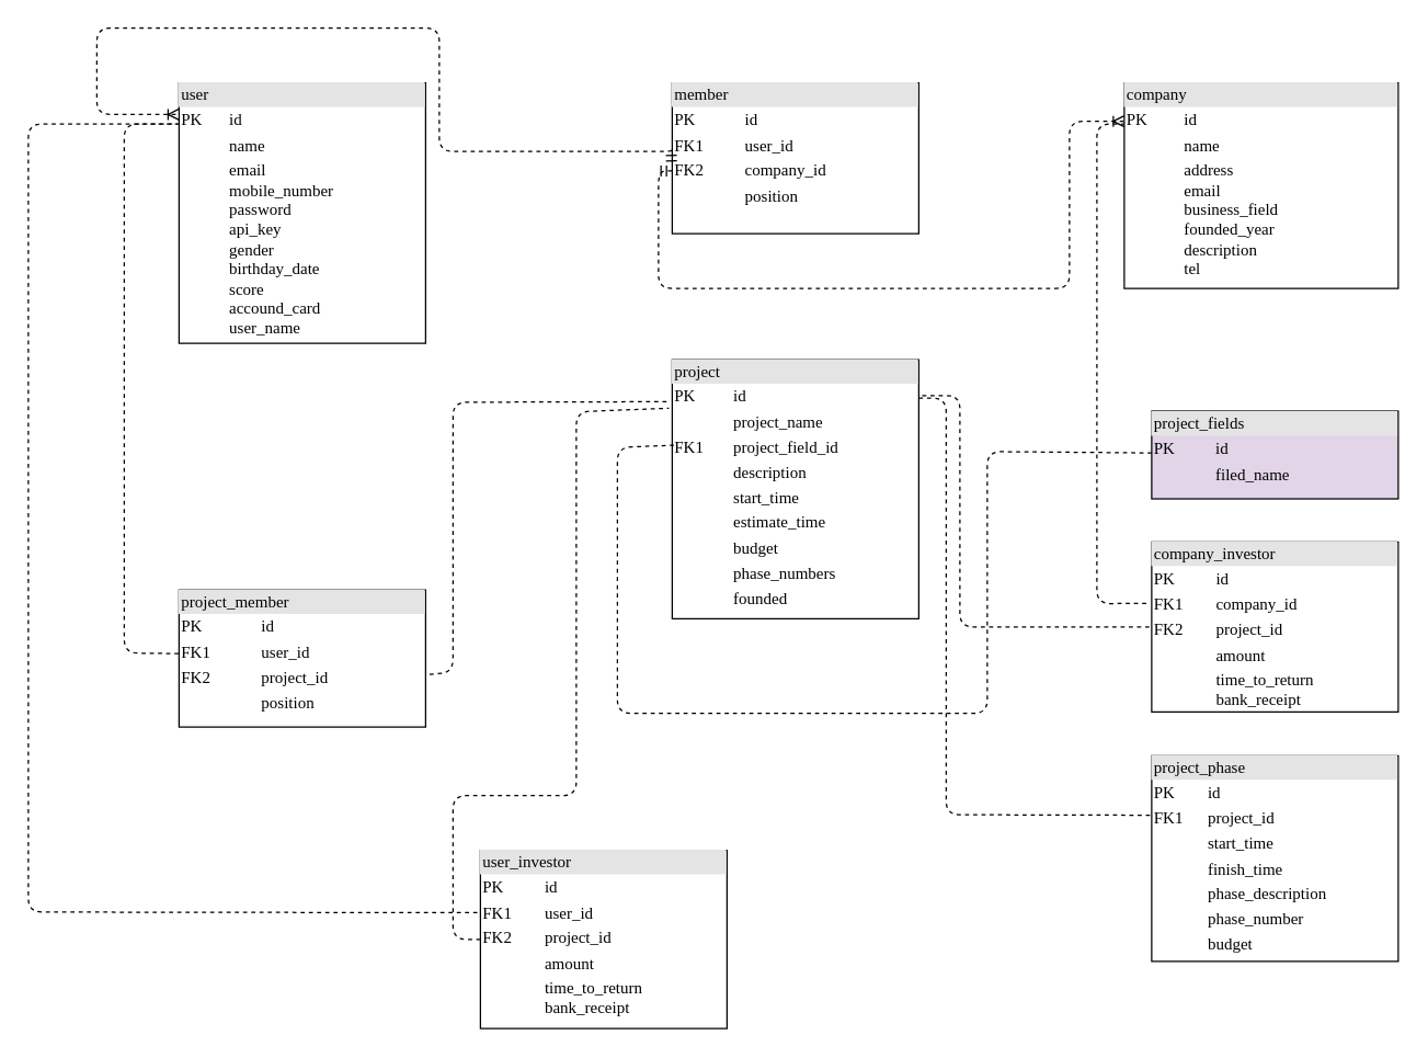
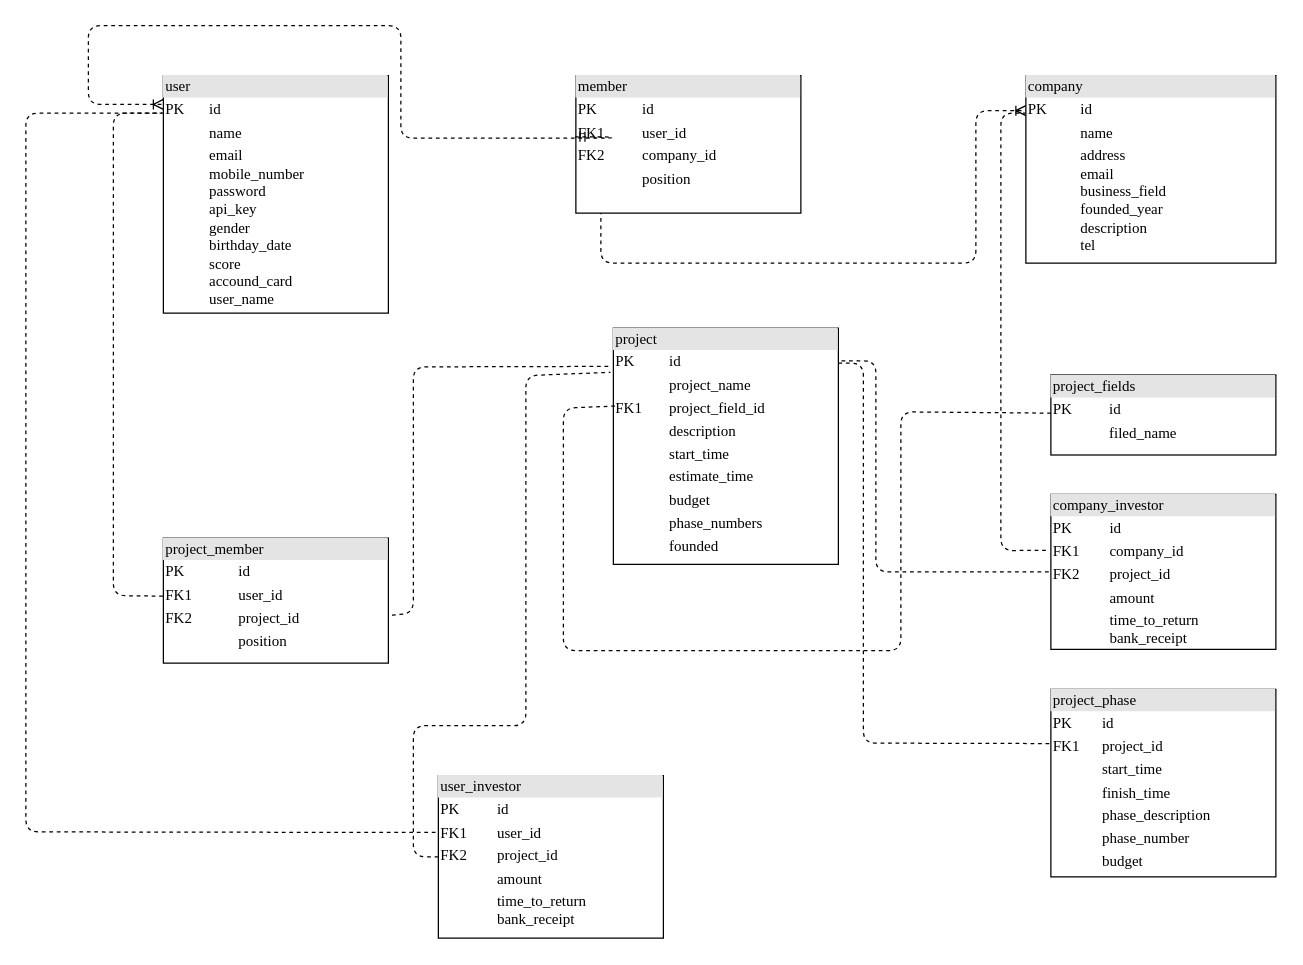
  <mxCell id="0" />
  <mxCell id="1" parent="0" />
  <mxCell id="2" value="&lt;div style=&quot;box-sizing: border-box ; width: 100% ; background: #e4e4e4 ; padding: 2px&quot;&gt;project&lt;/div&gt;&lt;table style=&quot;width: 100% ; font-size: 1em&quot; cellpadding=&quot;2&quot; cellspacing=&quot;0&quot;&gt;&lt;tbody&gt;&lt;tr&gt;&lt;td&gt;PK&lt;/td&gt;&lt;td&gt;id&lt;/td&gt;&lt;/tr&gt;&lt;tr&gt;&lt;td&gt;&lt;br&gt;&lt;/td&gt;&lt;td&gt;project_name&lt;/td&gt;&lt;/tr&gt;&lt;tr&gt;&lt;td&gt;FK1&lt;/td&gt;&lt;td&gt;project_field_id&lt;/td&gt;&lt;/tr&gt;&lt;tr&gt;&lt;td&gt;&lt;br&gt;&lt;/td&gt;&lt;td&gt;description&lt;br&gt;&lt;/td&gt;&lt;/tr&gt;&lt;tr&gt;&lt;td&gt;&lt;br&gt;&lt;/td&gt;&lt;td&gt;start_time&lt;br&gt;&lt;/td&gt;&lt;/tr&gt;&lt;tr&gt;&lt;td&gt;&lt;br&gt;&lt;/td&gt;&lt;td&gt;estimate_time&lt;/td&gt;&lt;/tr&gt;&lt;tr&gt;&lt;td&gt;&lt;br&gt;&lt;/td&gt;&lt;td&gt;budget&lt;br&gt;&lt;/td&gt;&lt;/tr&gt;&lt;tr&gt;&lt;td&gt;&lt;br&gt;&lt;/td&gt;&lt;td&gt;phase_numbers&lt;br&gt;&lt;/td&gt;&lt;/tr&gt;&lt;tr&gt;&lt;td&gt;&lt;br&gt;&lt;/td&gt;&lt;td&gt;founded&lt;br&gt;&lt;/td&gt;&lt;/tr&gt;&lt;tr&gt;&lt;td&gt;&lt;br&gt;&lt;/td&gt;&lt;td&gt;&lt;br&gt;&lt;/td&gt;&lt;/tr&gt;&lt;/tbody&gt;&lt;/table&gt;" style="verticalAlign=top;align=left;overflow=fill;html=1;rounded=0;shadow=0;comic=0;labelBackgroundColor=none;strokeColor=#000000;strokeWidth=1;fillColor=#ffffff;fontFamily=Verdana;fontSize=12;fontColor=#000000;" parent="1" vertex="1"><mxGeometry x="490" y="262" width="180" height="189" as="geometry" /></mxCell>
  <mxCell id="3" value="&lt;div style=&quot;box-sizing: border-box ; width: 100% ; background: #e4e4e4 ; padding: 2px&quot;&gt;user_investor&lt;/div&gt;&lt;table style=&quot;width: 100% ; font-size: 1em&quot; cellpadding=&quot;2&quot; cellspacing=&quot;0&quot;&gt;&lt;tbody&gt;&lt;tr&gt;&lt;td&gt;PK&lt;/td&gt;&lt;td&gt;id&lt;/td&gt;&lt;/tr&gt;&lt;tr&gt;&lt;td&gt;FK1&lt;/td&gt;&lt;td&gt;user_id&lt;/td&gt;&lt;/tr&gt;&lt;tr&gt;&lt;td&gt;FK2&lt;/td&gt;&lt;td&gt;project_id&lt;/td&gt;&lt;/tr&gt;&lt;tr&gt;&lt;td&gt;&lt;br&gt;&lt;/td&gt;&lt;td&gt;amount&lt;br&gt;&lt;/td&gt;&lt;/tr&gt;&lt;tr&gt;&lt;td&gt;&lt;br&gt;&lt;/td&gt;&lt;td&gt;time_to_return&lt;br&gt;bank_receipt&lt;/td&gt;&lt;/tr&gt;&lt;/tbody&gt;&lt;/table&gt;" style="verticalAlign=top;align=left;overflow=fill;html=1;rounded=0;shadow=0;comic=0;labelBackgroundColor=none;strokeColor=#000000;strokeWidth=1;fillColor=#ffffff;fontFamily=Verdana;fontSize=12;fontColor=#000000;" parent="1" vertex="1"><mxGeometry x="350" y="620" width="180" height="130" as="geometry" /></mxCell>
  <mxCell id="4" value="&lt;div style=&quot;box-sizing: border-box ; width: 100% ; background: #e4e4e4 ; padding: 2px&quot;&gt;company&lt;/div&gt;&lt;table style=&quot;width: 100% ; font-size: 1em&quot; cellpadding=&quot;2&quot; cellspacing=&quot;0&quot;&gt;&lt;tbody&gt;&lt;tr&gt;&lt;td&gt;PK&lt;/td&gt;&lt;td&gt;id&lt;/td&gt;&lt;/tr&gt;&lt;tr&gt;&lt;td&gt;&lt;br&gt;&lt;/td&gt;&lt;td&gt;name&lt;/td&gt;&lt;/tr&gt;&lt;tr&gt;&lt;td&gt;&lt;/td&gt;&lt;td&gt;address&lt;br&gt;email&lt;br&gt;business_field&lt;br&gt;founded_year&lt;br&gt;description&lt;br&gt;tel&lt;br&gt;&lt;br&gt;&lt;br&gt;&lt;br&gt;&lt;/td&gt;&lt;/tr&gt;&lt;/tbody&gt;&lt;/table&gt;" style="verticalAlign=top;align=left;overflow=fill;html=1;rounded=0;shadow=0;comic=0;labelBackgroundColor=none;strokeColor=#000000;strokeWidth=1;fillColor=#ffffff;fontFamily=Verdana;fontSize=12;fontColor=#000000;" parent="1" vertex="1"><mxGeometry x="820" y="60" width="200" height="150" as="geometry" /></mxCell>
  <mxCell id="5" style="edgeStyle=orthogonalEdgeStyle;html=1;dashed=1;labelBackgroundColor=none;startArrow=ERmandOne;endArrow=ERoneToMany;fontFamily=Verdana;fontSize=12;align=left;exitX=-0.001;exitY=0.584;exitDx=0;exitDy=0;exitPerimeter=0;" parent="1" source="6" edge="1"><mxGeometry relative="1" as="geometry"><mxPoint x="820" y="88" as="targetPoint" /><Array as="points"><mxPoint x="480" y="125" /><mxPoint x="480" y="210" /><mxPoint x="780" y="210" /><mxPoint x="780" y="88" /></Array></mxGeometry></mxCell>
- <mxCell id="6" value="&lt;div style=&quot;box-sizing: border-box ; width: 100% ; background: #e4e4e4 ; padding: 2px&quot;&gt;member&lt;/div&gt;&lt;table style=&quot;width: 100% ; font-size: 1em&quot; cellpadding=&quot;2&quot; cellspacing=&quot;0&quot;&gt;&lt;tbody&gt;&lt;tr&gt;&lt;td&gt;PK&lt;/td&gt;&lt;td&gt;id&lt;/td&gt;&lt;/tr&gt;&lt;tr&gt;&lt;td&gt;FK1&lt;/td&gt;&lt;td&gt;user_id&lt;/td&gt;&lt;/tr&gt;&lt;tr&gt;&lt;td&gt;FK2&lt;/td&gt;&lt;td&gt;company_id&lt;/td&gt;&lt;/tr&gt;&lt;tr&gt;&lt;td&gt;&lt;br&gt;&lt;/td&gt;&lt;td&gt;position&lt;/td&gt;&lt;/tr&gt;&lt;tr&gt;&lt;td&gt;&lt;br&gt;&lt;/td&gt;&lt;td&gt;&lt;br&gt;&lt;/td&gt;&lt;/tr&gt;&lt;tr&gt;&lt;td&gt;&lt;br&gt;&lt;/td&gt;&lt;td&gt;&lt;br&gt;&lt;/td&gt;&lt;/tr&gt;&lt;tr&gt;&lt;td&gt;&lt;br&gt;&lt;/td&gt;&lt;td&gt;&lt;br&gt;&lt;/td&gt;&lt;/tr&gt;&lt;tr&gt;&lt;td&gt;&lt;br&gt;&lt;/td&gt;&lt;td&gt;&lt;br&gt;&lt;/td&gt;&lt;/tr&gt;&lt;tr&gt;&lt;td&gt;&lt;br&gt;&lt;/td&gt;&lt;td&gt;&lt;br&gt;&lt;/td&gt;&lt;/tr&gt;&lt;tr&gt;&lt;td&gt;&lt;br&gt;&lt;/td&gt;&lt;td&gt;&lt;br&gt;&lt;/td&gt;&lt;/tr&gt;&lt;tr&gt;&lt;td&gt;&lt;br&gt;&lt;/td&gt;&lt;td&gt;&lt;br&gt;&lt;/td&gt;&lt;/tr&gt;&lt;tr&gt;&lt;td&gt;&lt;br&gt;&lt;/td&gt;&lt;td&gt;&lt;br&gt;&lt;/td&gt;&lt;/tr&gt;&lt;/tbody&gt;&lt;/table&gt;" style="verticalAlign=top;align=left;overflow=fill;html=1;rounded=0;shadow=0;comic=0;labelBackgroundColor=none;strokeColor=#000000;strokeWidth=1;fillColor=#ffffff;fontFamily=Verdana;fontSize=12;fontColor=#000000;" parent="1" vertex="1"><mxGeometry x="490" y="60" width="180" height="110" as="geometry" /></mxCell>
+ <mxCell id="6" value="&lt;div style=&quot;box-sizing: border-box ; width: 100% ; background: #e4e4e4 ; padding: 2px&quot;&gt;member&lt;/div&gt;&lt;table style=&quot;width: 100% ; font-size: 1em&quot; cellpadding=&quot;2&quot; cellspacing=&quot;0&quot;&gt;&lt;tbody&gt;&lt;tr&gt;&lt;td&gt;PK&lt;/td&gt;&lt;td&gt;id&lt;/td&gt;&lt;/tr&gt;&lt;tr&gt;&lt;td&gt;FK1&lt;/td&gt;&lt;td&gt;user_id&lt;/td&gt;&lt;/tr&gt;&lt;tr&gt;&lt;td&gt;FK2&lt;/td&gt;&lt;td&gt;company_id&lt;/td&gt;&lt;/tr&gt;&lt;tr&gt;&lt;td&gt;&lt;br&gt;&lt;/td&gt;&lt;td&gt;position&lt;/td&gt;&lt;/tr&gt;&lt;tr&gt;&lt;td&gt;&lt;br&gt;&lt;/td&gt;&lt;td&gt;&lt;br&gt;&lt;/td&gt;&lt;/tr&gt;&lt;tr&gt;&lt;td&gt;&lt;br&gt;&lt;/td&gt;&lt;td&gt;&lt;br&gt;&lt;/td&gt;&lt;/tr&gt;&lt;tr&gt;&lt;td&gt;&lt;br&gt;&lt;/td&gt;&lt;td&gt;&lt;br&gt;&lt;/td&gt;&lt;/tr&gt;&lt;tr&gt;&lt;td&gt;&lt;br&gt;&lt;/td&gt;&lt;td&gt;&lt;br&gt;&lt;/td&gt;&lt;/tr&gt;&lt;tr&gt;&lt;td&gt;&lt;br&gt;&lt;/td&gt;&lt;td&gt;&lt;br&gt;&lt;/td&gt;&lt;/tr&gt;&lt;tr&gt;&lt;td&gt;&lt;br&gt;&lt;/td&gt;&lt;td&gt;&lt;br&gt;&lt;/td&gt;&lt;/tr&gt;&lt;tr&gt;&lt;td&gt;&lt;br&gt;&lt;/td&gt;&lt;td&gt;&lt;br&gt;&lt;/td&gt;&lt;/tr&gt;&lt;tr&gt;&lt;td&gt;&lt;br&gt;&lt;/td&gt;&lt;td&gt;&lt;br&gt;&lt;/td&gt;&lt;/tr&gt;&lt;/tbody&gt;&lt;/table&gt;" style="verticalAlign=top;align=left;overflow=fill;html=1;rounded=0;shadow=0;comic=0;labelBackgroundColor=none;strokeColor=#000000;strokeWidth=1;fillColor=#ffffff;fontFamily=Verdana;fontSize=12;fontColor=#000000;" parent="1" vertex="1"><mxGeometry x="460" y="60" width="180" height="110" as="geometry" /></mxCell>
  <mxCell id="7" value="&lt;div style=&quot;box-sizing: border-box ; width: 100% ; background: #e4e4e4 ; padding: 2px&quot;&gt;user&lt;/div&gt;&lt;table style=&quot;width: 100% ; font-size: 1em&quot; cellpadding=&quot;2&quot; cellspacing=&quot;0&quot;&gt;&lt;tbody&gt;&lt;tr&gt;&lt;td&gt;PK&lt;/td&gt;&lt;td&gt;id&lt;/td&gt;&lt;/tr&gt;&lt;tr&gt;&lt;td&gt;&lt;br&gt;&lt;/td&gt;&lt;td&gt;name&lt;/td&gt;&lt;/tr&gt;&lt;tr&gt;&lt;td&gt;&lt;/td&gt;&lt;td&gt;email&lt;br&gt;mobile_number&lt;br&gt;password&lt;br&gt;api_key&lt;br&gt;gender&lt;br&gt;birthday_date&lt;br&gt;score&lt;br&gt;accound_card&lt;br&gt;user_name&lt;br&gt;&lt;br&gt;&lt;/td&gt;&lt;/tr&gt;&lt;/tbody&gt;&lt;/table&gt;" style="verticalAlign=top;align=left;overflow=fill;html=1;rounded=0;shadow=0;comic=0;labelBackgroundColor=none;strokeColor=#000000;strokeWidth=1;fillColor=#ffffff;fontFamily=Verdana;fontSize=12;fontColor=#000000;" parent="1" vertex="1"><mxGeometry x="130" y="60" width="180" height="190" as="geometry" /></mxCell>
  <mxCell id="8" style="edgeStyle=orthogonalEdgeStyle;html=1;dashed=1;labelBackgroundColor=none;startArrow=ERmandOne;endArrow=ERoneToMany;fontFamily=Verdana;fontSize=12;align=left;exitX=-0.004;exitY=0.445;exitDx=0;exitDy=0;exitPerimeter=0;" parent="1" source="6" edge="1"><mxGeometry relative="1" as="geometry"><mxPoint x="480" y="110" as="sourcePoint" /><mxPoint x="130" y="83" as="targetPoint" /><Array as="points"><mxPoint x="489" y="110" /><mxPoint x="320" y="110" /><mxPoint x="320" y="20" /><mxPoint x="70" y="20" /><mxPoint x="70" y="83" /></Array></mxGeometry></mxCell>
- <mxCell id="9" value="&lt;div style=&quot;box-sizing: border-box ; width: 100% ; background: #e4e4e4 ; padding: 2px&quot;&gt;project_fields&lt;/div&gt;&lt;table style=&quot;width: 100% ; font-size: 1em&quot; cellpadding=&quot;2&quot; cellspacing=&quot;0&quot;&gt;&lt;tbody&gt;&lt;tr&gt;&lt;td&gt;PK&lt;/td&gt;&lt;td&gt;id&lt;/td&gt;&lt;/tr&gt;&lt;tr&gt;&lt;td&gt;&lt;br&gt;&lt;/td&gt;&lt;td&gt;filed_name&lt;/td&gt;&lt;/tr&gt;&lt;tr&gt;&lt;td&gt;&lt;/td&gt;&lt;td&gt;&lt;br&gt;&lt;/td&gt;&lt;/tr&gt;&lt;tr&gt;&lt;td&gt;&lt;br&gt;&lt;/td&gt;&lt;td&gt;&lt;br&gt;&lt;/td&gt;&lt;/tr&gt;&lt;tr&gt;&lt;td&gt;&lt;br&gt;&lt;/td&gt;&lt;td&gt;&lt;br&gt;&lt;/td&gt;&lt;/tr&gt;&lt;/tbody&gt;&lt;/table&gt;" style="verticalAlign=top;align=left;overflow=fill;html=1;rounded=0;shadow=0;comic=0;labelBackgroundColor=none;strokeColor=#000000;strokeWidth=1;fillColor=#e1d5e7;fontFamily=Verdana;fontSize=12;fontColor=#000000;" parent="1" vertex="1"><mxGeometry x="840" y="299.5" width="180" height="64" as="geometry" /></mxCell>
+ <mxCell id="9" value="&lt;div style=&quot;box-sizing: border-box ; width: 100% ; background: #e4e4e4 ; padding: 2px&quot;&gt;project_fields&lt;/div&gt;&lt;table style=&quot;width: 100% ; font-size: 1em&quot; cellpadding=&quot;2&quot; cellspacing=&quot;0&quot;&gt;&lt;tbody&gt;&lt;tr&gt;&lt;td&gt;PK&lt;/td&gt;&lt;td&gt;id&lt;/td&gt;&lt;/tr&gt;&lt;tr&gt;&lt;td&gt;&lt;br&gt;&lt;/td&gt;&lt;td&gt;filed_name&lt;/td&gt;&lt;/tr&gt;&lt;tr&gt;&lt;td&gt;&lt;/td&gt;&lt;td&gt;&lt;br&gt;&lt;/td&gt;&lt;/tr&gt;&lt;tr&gt;&lt;td&gt;&lt;br&gt;&lt;/td&gt;&lt;td&gt;&lt;br&gt;&lt;/td&gt;&lt;/tr&gt;&lt;tr&gt;&lt;td&gt;&lt;br&gt;&lt;/td&gt;&lt;td&gt;&lt;br&gt;&lt;/td&gt;&lt;/tr&gt;&lt;/tbody&gt;&lt;/table&gt;" style="verticalAlign=top;align=left;overflow=fill;html=1;rounded=0;shadow=0;comic=0;labelBackgroundColor=none;strokeColor=#000000;strokeWidth=1;fillColor=#ffffff;fontFamily=Verdana;fontSize=12;fontColor=#000000;" parent="1" vertex="1"><mxGeometry x="840" y="299.5" width="180" height="64" as="geometry" /></mxCell>
  <mxCell id="10" value="" style="endArrow=none;dashed=1;html=1;exitX=0.007;exitY=0.33;exitDx=0;exitDy=0;exitPerimeter=0;" parent="1" source="2" edge="1"><mxGeometry width="50" height="50" relative="1" as="geometry"><mxPoint x="60" y="800" as="sourcePoint" /><mxPoint x="840" y="330" as="targetPoint" /><Array as="points"><mxPoint x="450" y="326" /><mxPoint x="450" y="420" /><mxPoint x="450" y="520" /><mxPoint x="620" y="520" /><mxPoint x="720" y="520" /><mxPoint x="720" y="329" /></Array></mxGeometry></mxCell>
  <mxCell id="11" value="&lt;div style=&quot;box-sizing: border-box ; width: 100% ; background: #e4e4e4 ; padding: 2px&quot;&gt;project_member&lt;/div&gt;&lt;table style=&quot;width: 100% ; font-size: 1em&quot; cellpadding=&quot;2&quot; cellspacing=&quot;0&quot;&gt;&lt;tbody&gt;&lt;tr&gt;&lt;td&gt;PK&lt;/td&gt;&lt;td&gt;id&lt;/td&gt;&lt;/tr&gt;&lt;tr&gt;&lt;td&gt;FK1&lt;/td&gt;&lt;td&gt;user_id&lt;/td&gt;&lt;/tr&gt;&lt;tr&gt;&lt;td&gt;FK2&lt;/td&gt;&lt;td&gt;project_id&lt;/td&gt;&lt;/tr&gt;&lt;tr&gt;&lt;td&gt;&lt;br&gt;&lt;/td&gt;&lt;td&gt;position&lt;br&gt;&lt;/td&gt;&lt;/tr&gt;&lt;tr&gt;&lt;td&gt;&lt;br&gt;&lt;/td&gt;&lt;td&gt;&lt;br&gt;&lt;/td&gt;&lt;/tr&gt;&lt;/tbody&gt;&lt;/table&gt;" style="verticalAlign=top;align=left;overflow=fill;html=1;rounded=0;shadow=0;comic=0;labelBackgroundColor=none;strokeColor=#000000;strokeWidth=1;fillColor=#ffffff;fontFamily=Verdana;fontSize=12;fontColor=#000000;" parent="1" vertex="1"><mxGeometry x="130" y="430" width="180" height="100" as="geometry" /></mxCell>
  <mxCell id="12" value="" style="endArrow=none;dashed=1;html=1;exitX=-0.002;exitY=0.464;exitDx=0;exitDy=0;exitPerimeter=0;" parent="1" source="11" edge="1"><mxGeometry width="50" height="50" relative="1" as="geometry"><mxPoint x="70" y="400" as="sourcePoint" /><mxPoint x="129" y="90" as="targetPoint" /><Array as="points"><mxPoint x="90" y="476" /><mxPoint x="90" y="90" /><mxPoint x="110" y="90" /></Array></mxGeometry></mxCell>
  <mxCell id="13" value="" style="endArrow=none;dashed=1;html=1;exitX=1.016;exitY=0.616;exitDx=0;exitDy=0;exitPerimeter=0;entryX=-0.019;entryY=0.162;entryDx=0;entryDy=0;entryPerimeter=0;" parent="1" source="11" target="2" edge="1"><mxGeometry width="50" height="50" relative="1" as="geometry"><mxPoint x="330" y="540" as="sourcePoint" /><mxPoint x="380" y="490" as="targetPoint" /><Array as="points"><mxPoint x="330" y="490" /><mxPoint x="330" y="293" /></Array></mxGeometry></mxCell>
  <mxCell id="14" value="&lt;div style=&quot;box-sizing: border-box ; width: 100% ; background: #e4e4e4 ; padding: 2px&quot;&gt;company_investor&lt;/div&gt;&lt;table style=&quot;width: 100% ; font-size: 1em&quot; cellpadding=&quot;2&quot; cellspacing=&quot;0&quot;&gt;&lt;tbody&gt;&lt;tr&gt;&lt;td&gt;PK&lt;/td&gt;&lt;td&gt;id&lt;/td&gt;&lt;/tr&gt;&lt;tr&gt;&lt;td&gt;FK1&lt;/td&gt;&lt;td&gt;company_id&lt;/td&gt;&lt;/tr&gt;&lt;tr&gt;&lt;td&gt;FK2&lt;/td&gt;&lt;td&gt;project_id&lt;/td&gt;&lt;/tr&gt;&lt;tr&gt;&lt;td&gt;&lt;br&gt;&lt;/td&gt;&lt;td&gt;amount&lt;br&gt;&lt;/td&gt;&lt;/tr&gt;&lt;tr&gt;&lt;td&gt;&lt;br&gt;&lt;/td&gt;&lt;td&gt;time_to_return&lt;br&gt;bank_receipt&lt;/td&gt;&lt;/tr&gt;&lt;/tbody&gt;&lt;/table&gt;" style="verticalAlign=top;align=left;overflow=fill;html=1;rounded=0;shadow=0;comic=0;labelBackgroundColor=none;strokeColor=#000000;strokeWidth=1;fillColor=#ffffff;fontFamily=Verdana;fontSize=12;fontColor=#000000;" parent="1" vertex="1"><mxGeometry x="840" y="395" width="180" height="124" as="geometry" /></mxCell>
  <mxCell id="15" value="" style="endArrow=none;dashed=1;html=1;entryX=-0.01;entryY=0.35;entryDx=0;entryDy=0;entryPerimeter=0;" parent="1" target="3" edge="1"><mxGeometry width="50" height="50" relative="1" as="geometry"><mxPoint x="130" y="90" as="sourcePoint" /><mxPoint x="-10" y="650" as="targetPoint" /><Array as="points"><mxPoint x="20" y="90" /><mxPoint x="20" y="665" /></Array></mxGeometry></mxCell>
  <mxCell id="16" value="" style="endArrow=none;dashed=1;html=1;entryX=-0.013;entryY=0.187;entryDx=0;entryDy=0;entryPerimeter=0;exitX=0;exitY=0.5;exitDx=0;exitDy=0;" parent="1" source="3" target="2" edge="1"><mxGeometry width="50" height="50" relative="1" as="geometry"><mxPoint x="330" y="680" as="sourcePoint" /><mxPoint x="410" y="321" as="targetPoint" /><Array as="points"><mxPoint x="330" y="685" /><mxPoint x="330" y="580" /><mxPoint x="420" y="580" /><mxPoint x="420" y="300" /></Array></mxGeometry></mxCell>
  <mxCell id="17" value="&lt;div style=&quot;box-sizing: border-box ; width: 100% ; background: #e4e4e4 ; padding: 2px&quot;&gt;project_phase&lt;/div&gt;&lt;table style=&quot;width: 100% ; font-size: 1em&quot; cellpadding=&quot;2&quot; cellspacing=&quot;0&quot;&gt;&lt;tbody&gt;&lt;tr&gt;&lt;td&gt;PK&lt;/td&gt;&lt;td&gt;id&lt;/td&gt;&lt;/tr&gt;&lt;tr&gt;&lt;td&gt;FK1&lt;/td&gt;&lt;td&gt;project_id&lt;/td&gt;&lt;/tr&gt;&lt;tr&gt;&lt;td&gt;&lt;br&gt;&lt;/td&gt;&lt;td&gt;start_time&lt;/td&gt;&lt;/tr&gt;&lt;tr&gt;&lt;td&gt;&lt;br&gt;&lt;/td&gt;&lt;td&gt;finish_time&lt;br&gt;&lt;/td&gt;&lt;/tr&gt;&lt;tr&gt;&lt;td&gt;&lt;br&gt;&lt;/td&gt;&lt;td&gt;phase_description&lt;br&gt;&lt;/td&gt;&lt;/tr&gt;&lt;tr&gt;&lt;td&gt;&lt;br&gt;&lt;/td&gt;&lt;td&gt;phase_number&lt;/td&gt;&lt;/tr&gt;&lt;tr&gt;&lt;td&gt;&lt;br&gt;&lt;/td&gt;&lt;td&gt;budget&lt;br&gt;&lt;/td&gt;&lt;/tr&gt;&lt;tr&gt;&lt;td&gt;&lt;br&gt;&lt;/td&gt;&lt;td&gt;&lt;br&gt;&lt;/td&gt;&lt;/tr&gt;&lt;tr&gt;&lt;td&gt;&lt;br&gt;&lt;/td&gt;&lt;td&gt;&lt;br&gt;&lt;/td&gt;&lt;/tr&gt;&lt;tr&gt;&lt;td&gt;&lt;br&gt;&lt;/td&gt;&lt;td&gt;&lt;br&gt;&lt;/td&gt;&lt;/tr&gt;&lt;/tbody&gt;&lt;/table&gt;" style="verticalAlign=top;align=left;overflow=fill;html=1;rounded=0;shadow=0;comic=0;labelBackgroundColor=none;strokeColor=#000000;strokeWidth=1;fillColor=#ffffff;fontFamily=Verdana;fontSize=12;fontColor=#000000;" parent="1" vertex="1"><mxGeometry x="840" y="551" width="180" height="150" as="geometry" /></mxCell>
  <mxCell id="18" value="" style="endArrow=none;dashed=1;html=1;exitX=-0.022;exitY=0.361;exitDx=0;exitDy=0;exitPerimeter=0;" parent="1" source="14" edge="1"><mxGeometry width="50" height="50" relative="1" as="geometry"><mxPoint x="790" y="480" as="sourcePoint" /><mxPoint x="820" y="90" as="targetPoint" /><Array as="points"><mxPoint x="800" y="440" /><mxPoint x="800" y="90" /></Array></mxGeometry></mxCell>
  <mxCell id="19" value="" style="endArrow=none;dashed=1;html=1;entryX=0;entryY=0.5;entryDx=0;entryDy=0;exitX=1.014;exitY=0.139;exitDx=0;exitDy=0;exitPerimeter=0;" parent="1" source="2" target="14" edge="1"><mxGeometry width="50" height="50" relative="1" as="geometry"><mxPoint x="770" y="500" as="sourcePoint" /><mxPoint x="820" y="450" as="targetPoint" /><Array as="points"><mxPoint x="700" y="288" /><mxPoint x="700" y="457" /></Array></mxGeometry></mxCell>
  <mxCell id="20" value="" style="endArrow=none;dashed=1;html=1;entryX=-0.003;entryY=0.289;entryDx=0;entryDy=0;entryPerimeter=0;" parent="1" target="17" edge="1"><mxGeometry width="50" height="50" relative="1" as="geometry"><mxPoint x="670" y="290" as="sourcePoint" /><mxPoint x="760" y="600" as="targetPoint" /><Array as="points"><mxPoint x="690" y="290" /><mxPoint x="690" y="594" /></Array></mxGeometry></mxCell>
